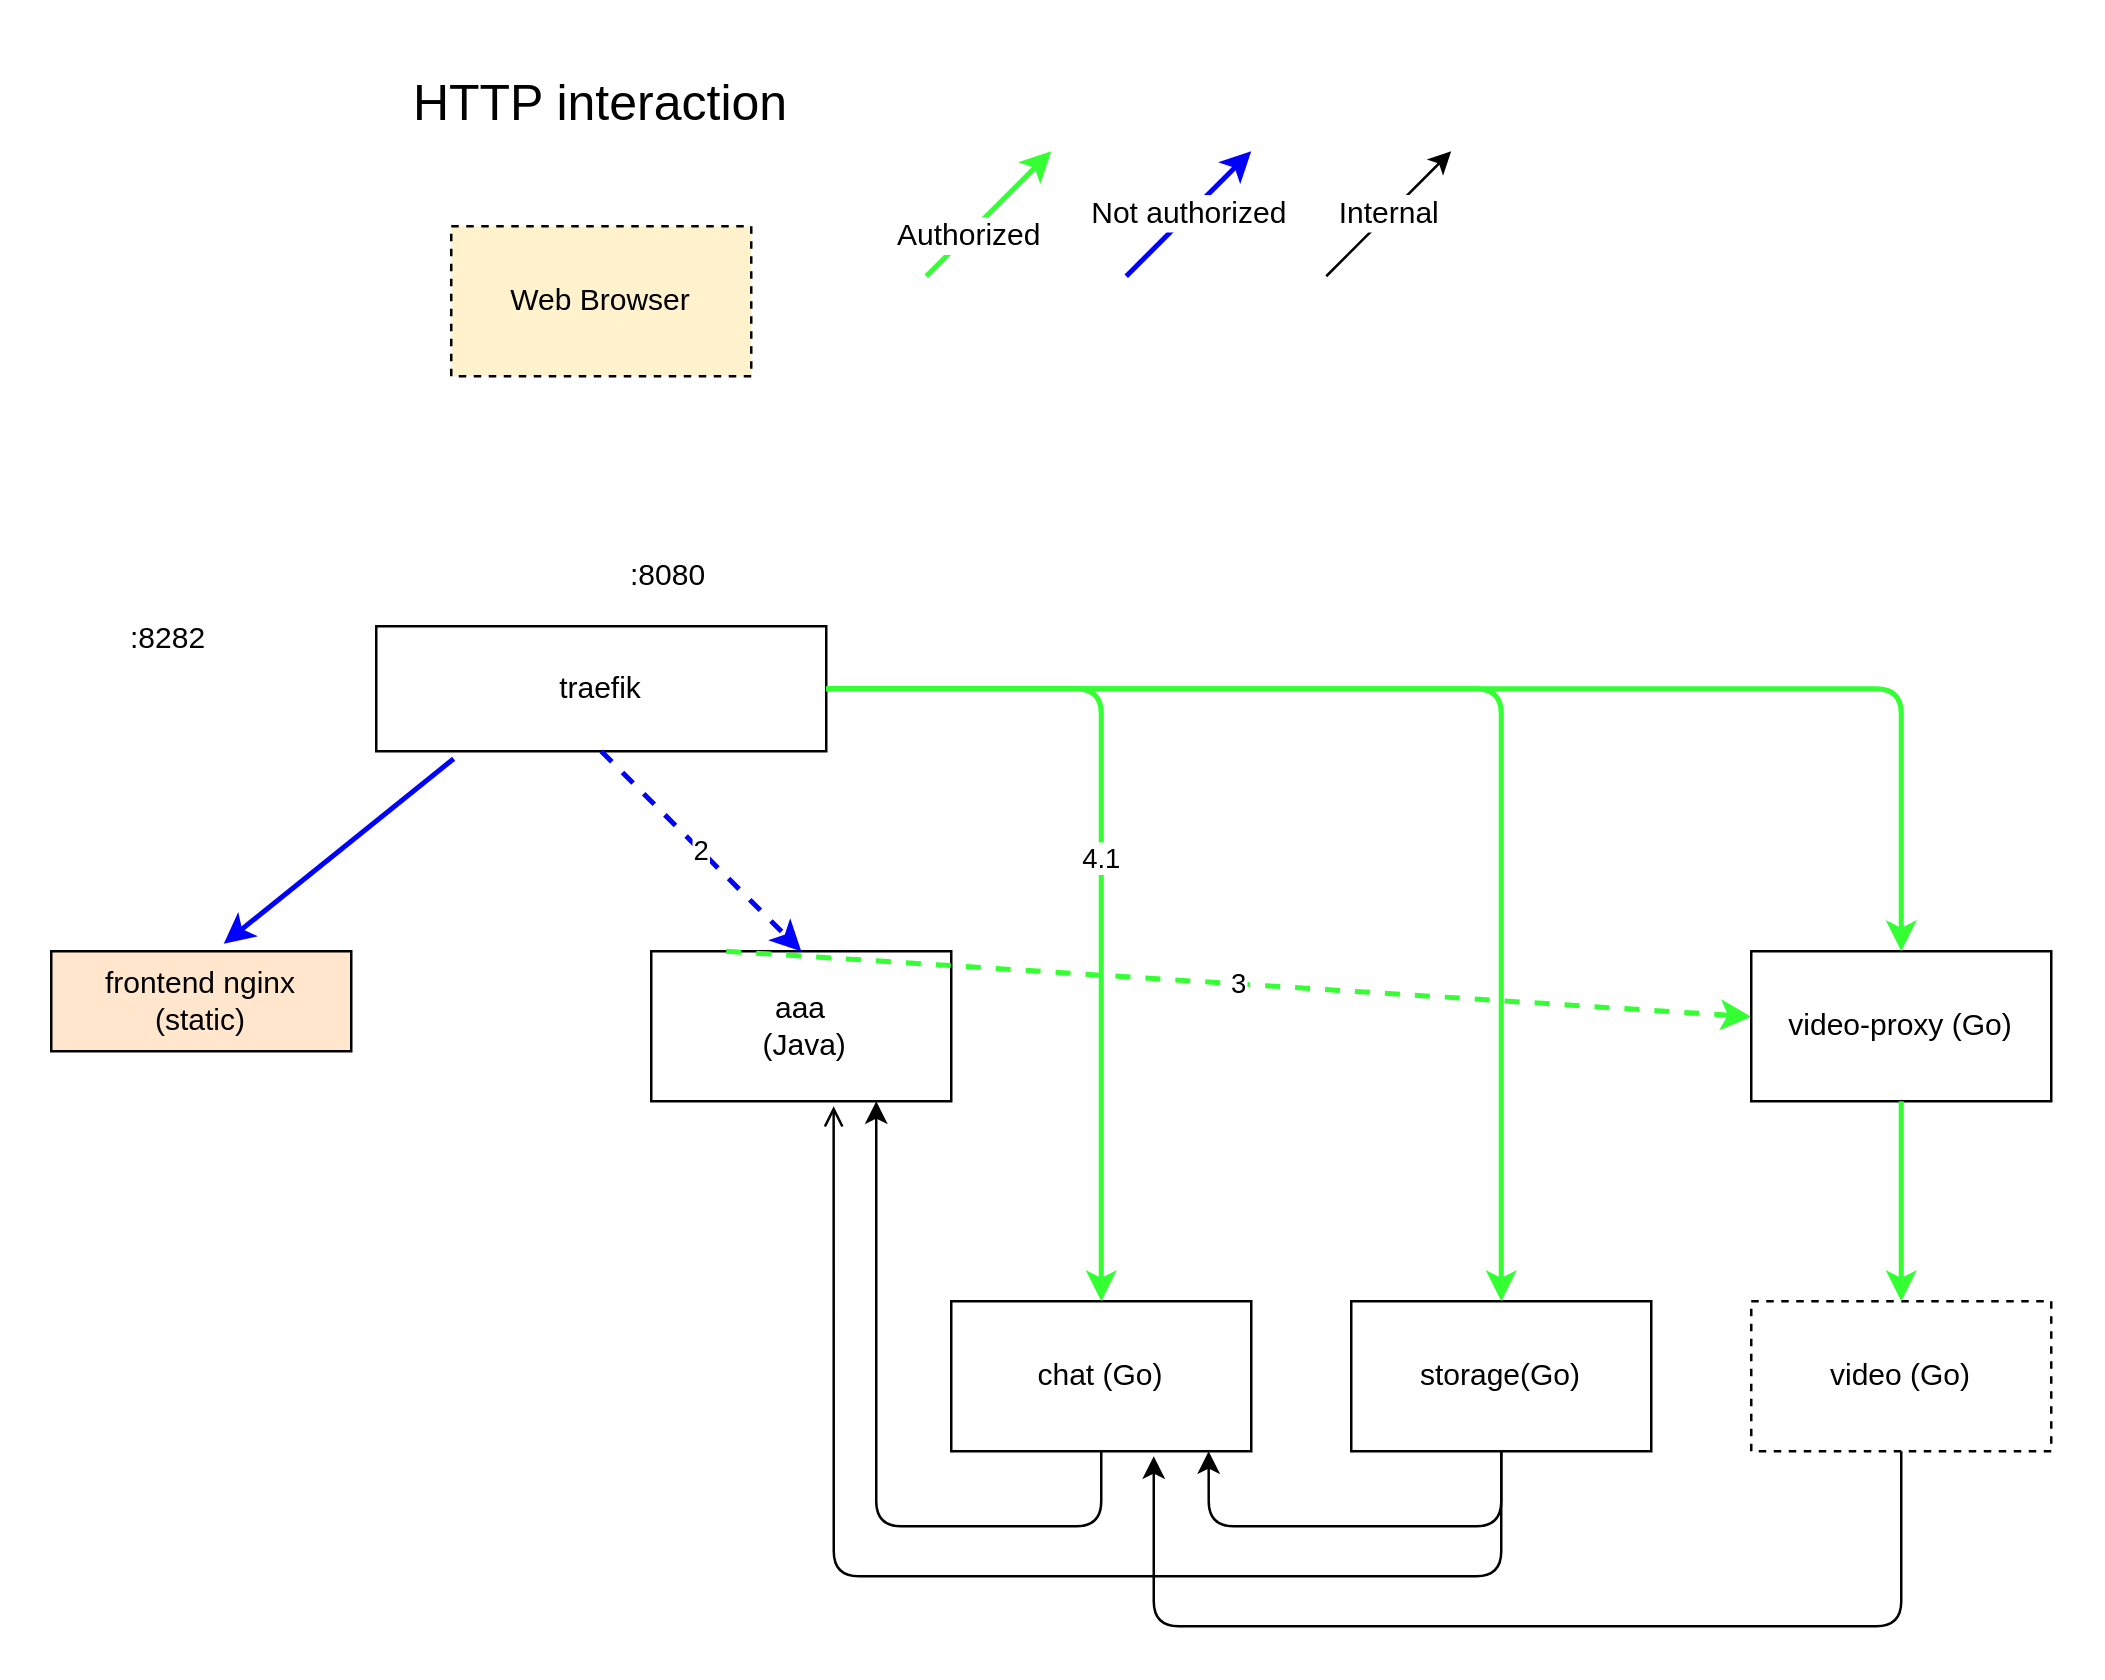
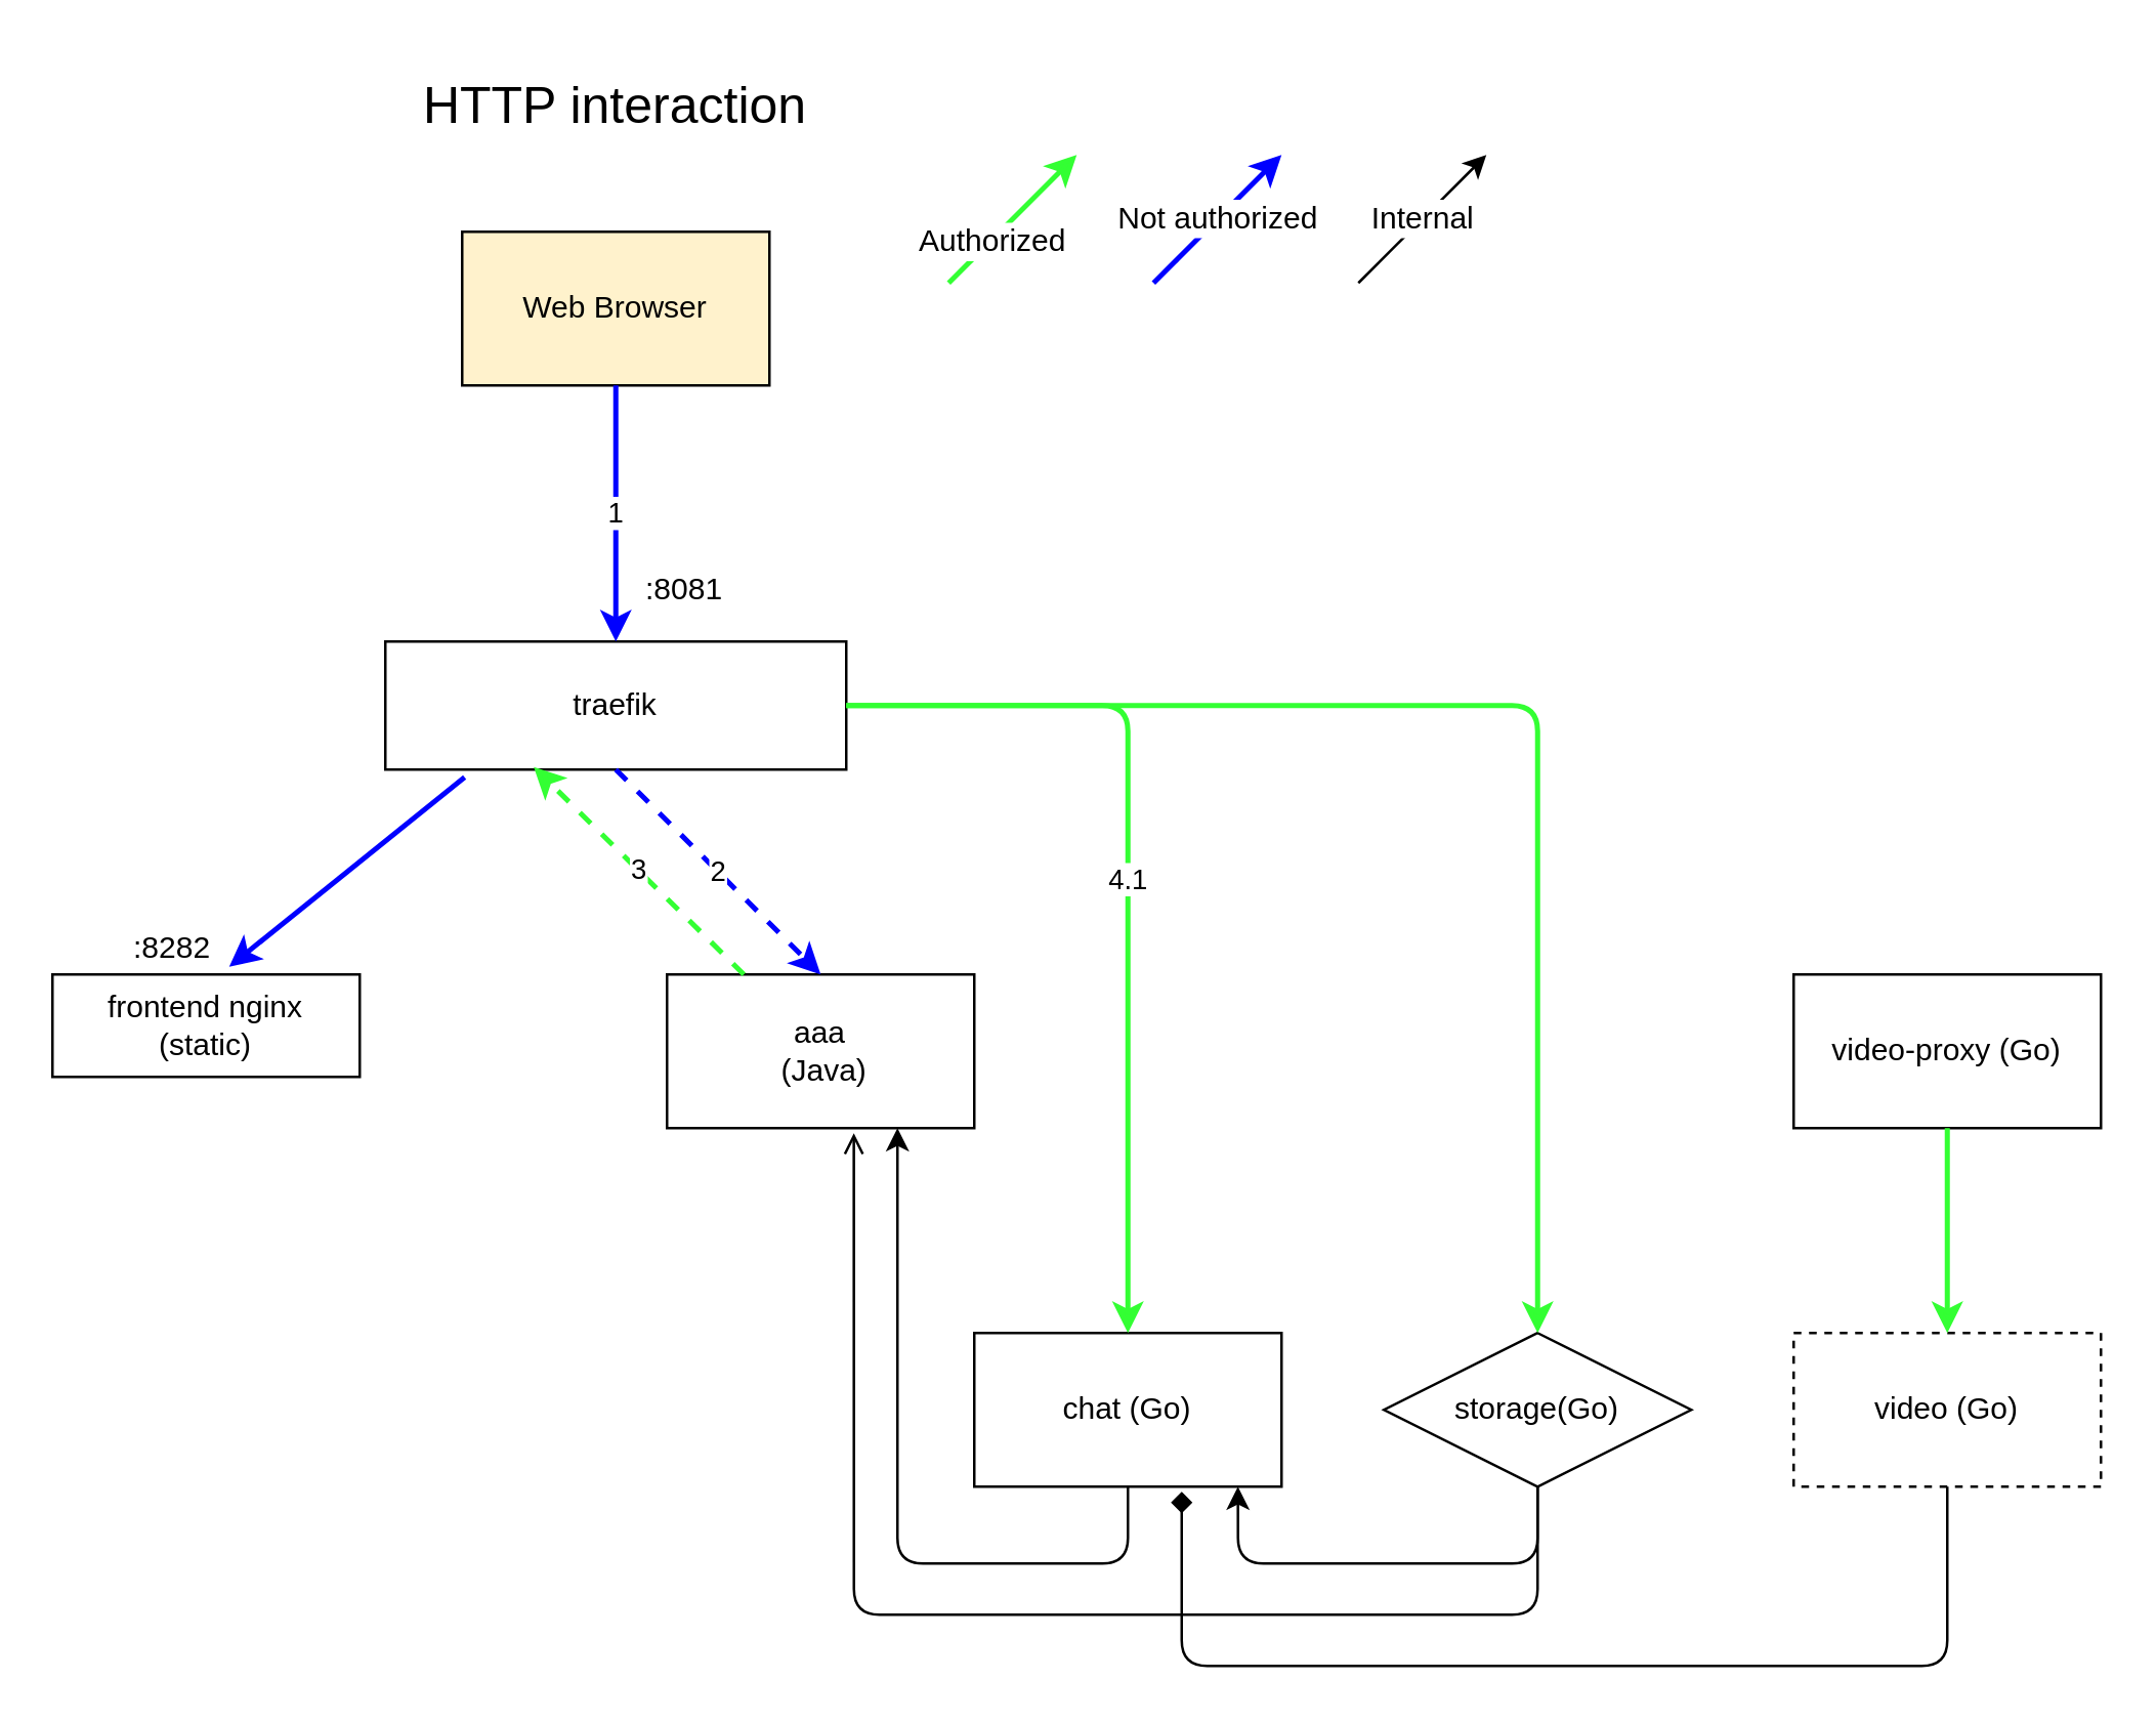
  <mxCell id="0" />
  <mxCell id="1" parent="0" />
- <mxCell id="2" value="Web Browser" style="rounded=0;whiteSpace=wrap;html=1;fillColor=#FFF2CC;dashed=1;" parent="1" vertex="1"><mxGeometry x="180" y="90" width="120" height="60" as="geometry" /></mxCell>
+ <mxCell id="2" value="Web Browser" style="rounded=0;whiteSpace=wrap;html=1;fillColor=#FFF2CC;" parent="1" vertex="1"><mxGeometry x="180" y="90" width="120" height="60" as="geometry" /></mxCell>
  <mxCell id="3" value="&lt;div&gt;aaa&lt;/div&gt;&amp;nbsp;(Java)" style="rounded=0;whiteSpace=wrap;html=1;fillColor=#FFFFFF;" parent="1" vertex="1"><mxGeometry x="260" y="380" width="120" height="60" as="geometry" /></mxCell>
  <mxCell id="4" value="&lt;div&gt;chat (Go)&lt;/div&gt;" style="rounded=0;whiteSpace=wrap;html=1;fillColor=#FFFFFF;" parent="1" vertex="1"><mxGeometry x="380" y="520" width="120" height="60" as="geometry" /></mxCell>
  <mxCell id="5" value="&lt;div&gt;traefik&lt;/div&gt;" style="rounded=0;whiteSpace=wrap;html=1;fillColor=#FFFFFF;" parent="1" vertex="1"><mxGeometry x="150" y="250" width="180" height="50" as="geometry" /></mxCell>
- <mxCell id="6" value=":8282" style="text;html=1;resizable=0;points=[];autosize=1;align=left;verticalAlign=top;spacingTop=-4;" parent="1" vertex="1"><mxGeometry x="50" y="245" width="50" height="20" as="geometry" /></mxCell>
- <mxCell id="7" value="3" style="endArrow=classic;html=1;exitX=0.25;exitY=0;exitDx=0;exitDy=0;strokeColor=#33FF33;strokeWidth=2;fillColor=#d5e8d4;dashed=1;" parent="1" source="3" target="19" edge="1"><mxGeometry width="50" height="50" relative="1" as="geometry"><mxPoint x="180" y="410" as="sourcePoint" /><mxPoint x="130" y="450" as="targetPoint" /></mxGeometry></mxCell>
+ <mxCell id="6" value=":8282" style="text;html=1;resizable=0;points=[];autosize=1;align=left;verticalAlign=top;spacingTop=-4;" parent="1" vertex="1"><mxGeometry x="50" y="360" width="50" height="20" as="geometry" /></mxCell>
+ <mxCell id="7" value="3" style="endArrow=classic;html=1;exitX=0.25;exitY=0;exitDx=0;exitDy=0;strokeColor=#33FF33;strokeWidth=2;entryX=0.322;entryY=0.98;entryDx=0;entryDy=0;entryPerimeter=0;fillColor=#d5e8d4;dashed=1;" parent="1" source="3" target="5" edge="1"><mxGeometry width="50" height="50" relative="1" as="geometry"><mxPoint x="180" y="410" as="sourcePoint" /><mxPoint x="130" y="450" as="targetPoint" /></mxGeometry></mxCell>
  <mxCell id="8" value="2" style="endArrow=classic;html=1;entryX=0.5;entryY=0;entryDx=0;entryDy=0;strokeWidth=2;strokeColor=#0000FF;dashed=1;" parent="1" target="3" edge="1"><mxGeometry width="50" height="50" relative="1" as="geometry"><mxPoint x="240" y="300" as="sourcePoint" /><mxPoint x="110" y="660" as="targetPoint" /></mxGeometry></mxCell>
  <mxCell id="9" value="4.1" style="endArrow=classic;html=1;strokeColor=#33FF33;strokeWidth=2;exitX=1;exitY=0.5;exitDx=0;exitDy=0;entryX=0.5;entryY=0;entryDx=0;entryDy=0;" parent="1" source="5" target="4" edge="1"><mxGeometry width="50" height="50" relative="1" as="geometry"><mxPoint x="50" y="710" as="sourcePoint" /><mxPoint x="400" y="275" as="targetPoint" /><Array as="points"><mxPoint x="440" y="275" /></Array></mxGeometry></mxCell>
  <mxCell id="10" value="" style="endArrow=classic;html=1;strokeColor=#33FF33;strokeWidth=2;fontColor=#000000;" parent="1" edge="1"><mxGeometry width="50" height="50" relative="1" as="geometry"><mxPoint x="370" y="110" as="sourcePoint" /><mxPoint x="420" y="60" as="targetPoint" /></mxGeometry></mxCell>
  <mxCell id="11" value="&lt;div&gt;Authorized&lt;/div&gt;" style="text;html=1;resizable=0;points=[];align=center;verticalAlign=middle;labelBackgroundColor=#ffffff;fontColor=#000000;" parent="10" vertex="1" connectable="0"><mxGeometry x="-0.36" relative="1" as="geometry"><mxPoint as="offset" /></mxGeometry></mxCell>
  <mxCell id="12" value="Not authorized" style="endArrow=classic;html=1;strokeColor=#0000FF;strokeWidth=2;fontColor=#000000;fontSize=12;" parent="1" edge="1"><mxGeometry width="50" height="50" relative="1" as="geometry"><mxPoint x="450" y="110" as="sourcePoint" /><mxPoint x="500" y="60" as="targetPoint" /></mxGeometry></mxCell>
- <mxCell id="13" value="&lt;div&gt;frontend nginx&lt;/div&gt;&lt;div&gt;(static)&lt;br&gt;&lt;/div&gt;" style="rounded=0;whiteSpace=wrap;html=1;fillColor=#ffe6cc;" parent="1" vertex="1"><mxGeometry x="20" y="380" width="120" height="40" as="geometry" /></mxCell>
- <mxCell id="15" value="&lt;div&gt;:8080&lt;/div&gt;" style="text;html=1;resizable=0;points=[];autosize=1;align=left;verticalAlign=top;spacingTop=-4;" parent="1" vertex="1"><mxGeometry x="250" y="220" width="50" height="20" as="geometry" /></mxCell>
+ <mxCell id="13" value="&lt;div&gt;frontend nginx&lt;/div&gt;&lt;div&gt;(static)&lt;br&gt;&lt;/div&gt;" style="rounded=0;whiteSpace=wrap;html=1;fillColor=#FFFFFF;" parent="1" vertex="1"><mxGeometry x="20" y="380" width="120" height="40" as="geometry" /></mxCell>
+ <mxCell id="14" value="1" style="edgeStyle=orthogonalEdgeStyle;rounded=0;orthogonalLoop=1;jettySize=auto;html=1;exitX=0.5;exitY=1;exitDx=0;exitDy=0;strokeWidth=2;strokeColor=#0000FF;entryX=0.5;entryY=0;entryDx=0;entryDy=0;" parent="1" source="2" target="5" edge="1"><mxGeometry relative="1" as="geometry"><mxPoint x="239.5" y="230" as="targetPoint" /><Array as="points" /><mxPoint x="239.5" y="150" as="sourcePoint" /></mxGeometry></mxCell>
+ <mxCell id="15" value="&lt;div&gt;:8081&lt;/div&gt;" style="text;html=1;resizable=0;points=[];autosize=1;align=left;verticalAlign=top;spacingTop=-4;" parent="1" vertex="1"><mxGeometry x="250" y="220" width="50" height="20" as="geometry" /></mxCell>
  <mxCell id="16" value="" style="endArrow=classic;html=1;strokeColor=#0000FF;strokeWidth=2;fontColor=#000000;fontSize=12;exitX=0.172;exitY=1.06;exitDx=0;exitDy=0;exitPerimeter=0;entryX=0.575;entryY=-0.075;entryDx=0;entryDy=0;entryPerimeter=0;" parent="1" source="5" target="13" edge="1"><mxGeometry x="1" y="50" width="50" height="50" relative="1" as="geometry"><mxPoint x="20" y="240" as="sourcePoint" /><mxPoint x="70" y="190" as="targetPoint" /><mxPoint x="5" y="-4" as="offset" /></mxGeometry></mxCell>
- <mxCell id="17" value="&lt;div&gt;storage(Go)&lt;/div&gt;" style="rounded=0;whiteSpace=wrap;html=1;fillColor=#FFFFFF;" vertex="1" parent="1"><mxGeometry x="540" y="520" width="120" height="60" as="geometry" /></mxCell>
+ <mxCell id="17" value="&lt;div&gt;storage(Go)&lt;/div&gt;" style="rhombus;whiteSpace=wrap;html=1;fillColor=#FFFFFF;" vertex="1" parent="1"><mxGeometry x="540" y="520" width="120" height="60" as="geometry" /></mxCell>
  <mxCell id="18" value="&lt;div&gt;video (Go)&lt;/div&gt;" style="rounded=0;whiteSpace=wrap;html=1;fillColor=#FFFFFF;dashed=1;" vertex="1" parent="1"><mxGeometry x="700" y="520" width="120" height="60" as="geometry" /></mxCell>
  <mxCell id="19" value="&lt;div&gt;video-proxy (Go)&lt;/div&gt;" style="rounded=0;whiteSpace=wrap;html=1;fillColor=#FFFFFF;" vertex="1" parent="1"><mxGeometry x="700" y="380" width="120" height="60" as="geometry" /></mxCell>
  <mxCell id="20" value="" style="endArrow=classic;html=1;strokeColor=#33FF33;strokeWidth=2;exitX=1;exitY=0.5;exitDx=0;exitDy=0;entryX=0.5;entryY=0;entryDx=0;entryDy=0;" edge="1" parent="1" source="5" target="17"><mxGeometry width="50" height="50" relative="1" as="geometry"><mxPoint x="490" y="270" as="sourcePoint" /><mxPoint x="600" y="515" as="targetPoint" /><Array as="points"><mxPoint x="600" y="275" /></Array></mxGeometry></mxCell>
- <mxCell id="21" value="" style="endArrow=classic;html=1;strokeColor=#33FF33;strokeWidth=2;exitX=1;exitY=0.5;exitDx=0;exitDy=0;entryX=0.5;entryY=0;entryDx=0;entryDy=0;" edge="1" parent="1" source="5" target="19"><mxGeometry width="50" height="50" relative="1" as="geometry"><mxPoint x="490" y="275" as="sourcePoint" /><mxPoint x="760" y="520" as="targetPoint" /><Array as="points"><mxPoint x="760" y="275" /></Array></mxGeometry></mxCell>
  <mxCell id="22" value="" style="endArrow=classic;html=1;strokeColor=#33FF33;strokeWidth=2;exitX=0.5;exitY=1;exitDx=0;exitDy=0;entryX=0.5;entryY=0;entryDx=0;entryDy=0;" edge="1" parent="1" source="19" target="18"><mxGeometry width="50" height="50" relative="1" as="geometry"><mxPoint x="510" y="315" as="sourcePoint" /><mxPoint x="940" y="420" as="targetPoint" /><Array as="points" /></mxGeometry></mxCell>
  <mxCell id="23" value="" style="endArrow=classic;html=1;exitX=0.5;exitY=1;exitDx=0;exitDy=0;entryX=0.75;entryY=1;entryDx=0;entryDy=0;" edge="1" parent="1" source="4" target="3"><mxGeometry width="50" height="50" relative="1" as="geometry"><mxPoint x="450" y="700" as="sourcePoint" /><mxPoint x="500" y="650" as="targetPoint" /><Array as="points"><mxPoint x="440" y="610" /><mxPoint x="350" y="610" /></Array></mxGeometry></mxCell>
  <mxCell id="24" value="" style="endArrow=classic;html=1;exitX=0.5;exitY=1;exitDx=0;exitDy=0;entryX=0.858;entryY=1;entryDx=0;entryDy=0;entryPerimeter=0;" edge="1" parent="1" source="17" target="4"><mxGeometry width="50" height="50" relative="1" as="geometry"><mxPoint x="690" y="480" as="sourcePoint" /><mxPoint x="740" y="430" as="targetPoint" /><Array as="points"><mxPoint x="600" y="610" /><mxPoint x="483" y="610" /></Array></mxGeometry></mxCell>
  <mxCell id="25" value="" style="endArrow=open;html=1;exitX=0.5;exitY=1;exitDx=0;exitDy=0;entryX=0.608;entryY=1.033;entryDx=0;entryDy=0;entryPerimeter=0;" edge="1" parent="1" source="17" target="3"><mxGeometry width="50" height="50" relative="1" as="geometry"><mxPoint x="690" y="480" as="sourcePoint" /><mxPoint x="740" y="430" as="targetPoint" /><Array as="points"><mxPoint x="600" y="630" /><mxPoint x="333" y="630" /></Array></mxGeometry></mxCell>
- <mxCell id="26" value="" style="endArrow=classic;html=1;exitX=0.5;exitY=1;exitDx=0;exitDy=0;entryX=0.675;entryY=1.033;entryDx=0;entryDy=0;entryPerimeter=0;" edge="1" parent="1" source="18" target="4"><mxGeometry width="50" height="50" relative="1" as="geometry"><mxPoint x="690" y="480" as="sourcePoint" /><mxPoint x="740" y="430" as="targetPoint" /><Array as="points"><mxPoint x="760" y="650" /><mxPoint x="461" y="650" /></Array></mxGeometry></mxCell>
+ <mxCell id="26" value="" style="endArrow=diamond;html=1;exitX=0.5;exitY=1;exitDx=0;exitDy=0;entryX=0.675;entryY=1.033;entryDx=0;entryDy=0;entryPerimeter=0;" edge="1" parent="1" source="18" target="4"><mxGeometry width="50" height="50" relative="1" as="geometry"><mxPoint x="690" y="480" as="sourcePoint" /><mxPoint x="740" y="430" as="targetPoint" /><Array as="points"><mxPoint x="760" y="650" /><mxPoint x="461" y="650" /></Array></mxGeometry></mxCell>
  <mxCell id="27" value="Internal" style="endArrow=classic;html=1;fontSize=12;" edge="1" parent="1"><mxGeometry width="50" height="50" relative="1" as="geometry"><mxPoint x="530" y="110" as="sourcePoint" /><mxPoint x="580" y="60" as="targetPoint" /><Array as="points"><mxPoint x="550" y="90" /></Array></mxGeometry></mxCell>
  <mxCell id="28" value="HTTP interaction" style="text;html=1;strokeColor=none;fillColor=none;align=center;verticalAlign=middle;whiteSpace=wrap;rounded=0;fontSize=20;" vertex="1" parent="1"><mxGeometry x="140" y="20" width="200" height="40" as="geometry" /></mxCell>
